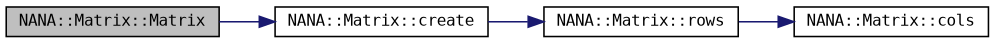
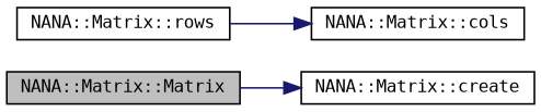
  digraph {
    fontname="DejaVu Sans Mono"
    rankdir=LR
    node [color=black fillcolor=white fontname="DejaVu Sans Mono" fontsize=10 shape=record style=filled]
    edge [color=midnightblue fontname="DejaVu Sans Mono" fontsize=10 labelfontname=Helvetica labelfontsize=10 style=solid]
    n1 [fillcolor=grey75 fontcolor=black height=0.2 label="NANA::Matrix::Matrix" width=0.4]
    n2 [height=0.2 label="NANA::Matrix::create" width=0.4]
    n3 [height=0.2 label="NANA::Matrix::rows" width=0.4]
    n4 [height=0.2 label="NANA::Matrix::cols" width=0.4]
    n1 -> n2
-   n2 -> n3
    n3 -> n4
  }
